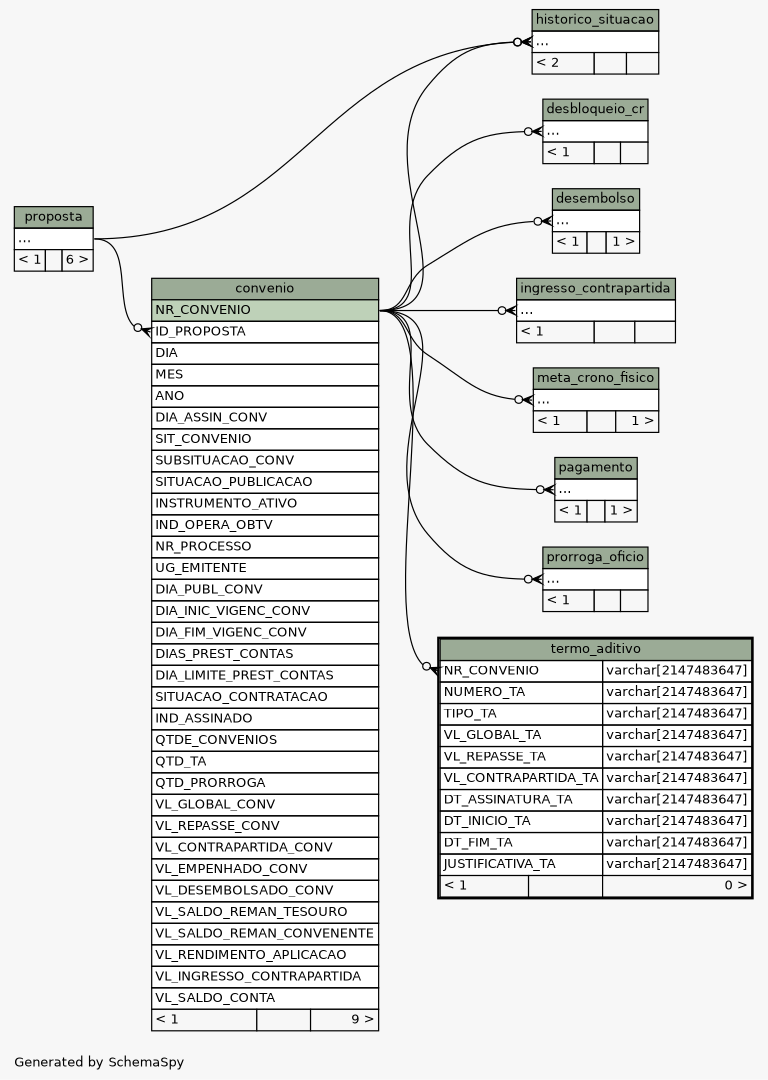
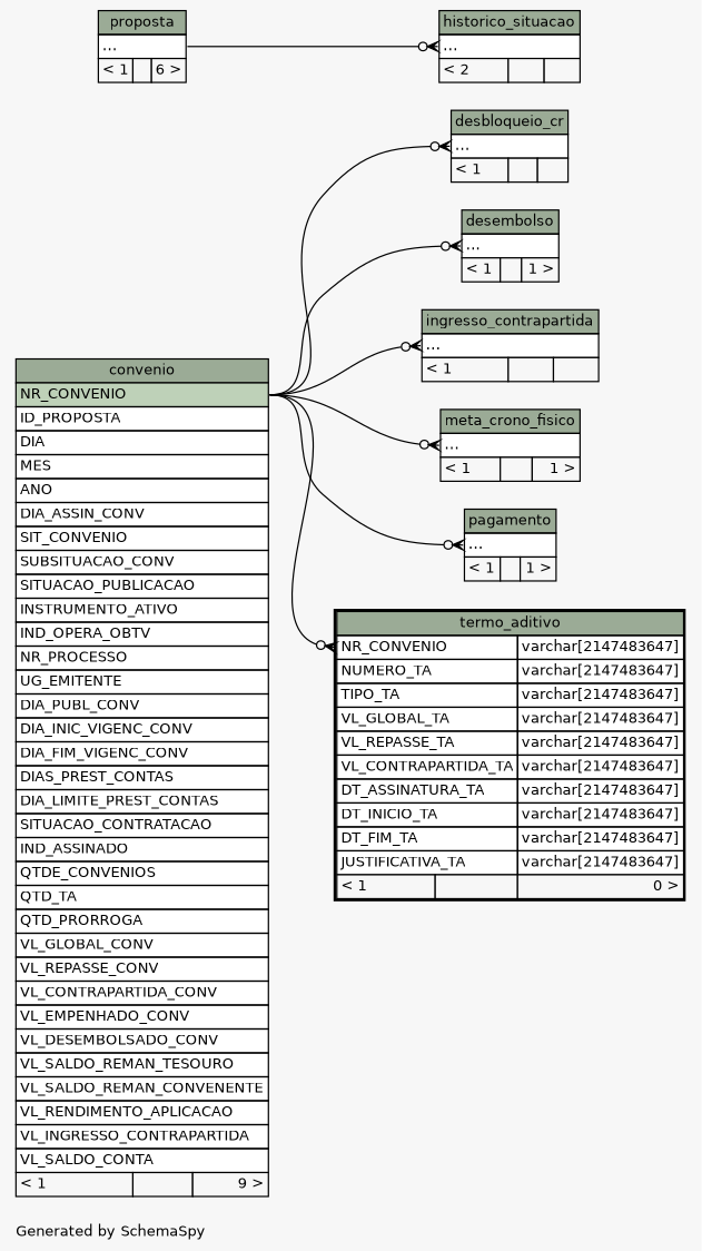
  digraph {
    bgcolor="#f7f7f7"
    fontname=Helvetica
    fontsize=11
    label="\nGenerated by SchemaSpy"
    labeljust=l
    nodesep=0.18
    rankdir=RL
    ranksep=0.46
    node [fontname=Helvetica fontsize=11 shape=plaintext]
    edge [arrowhead=none arrowsize=0.8 arrowtail=crowodot dir=back headport="NR_CONVENIO:e" tailport="elipses:w"]
    n1 [label=<     <TABLE BORDER="0" CELLBORDER="1" CELLSPACING="0" BGCOLOR="#ffffff">       <TR><TD COLSPAN="3" BGCOLOR="#9bab96" ALIGN="CENTER">convenio</TD></TR>       <TR><TD PORT="NR_CONVENIO" COLSPAN="3" BGCOLOR="#bed1b8" ALIGN="LEFT">NR_CONVENIO</TD></TR>       <TR><TD PORT="ID_PROPOSTA" COLSPAN="3" ALIGN="LEFT">ID_PROPOSTA</TD></TR>       <TR><TD PORT="DIA" COLSPAN="3" ALIGN="LEFT">DIA</TD></TR>       <TR><TD PORT="MES" COLSPAN="3" ALIGN="LEFT">MES</TD></TR>       <TR><TD PORT="ANO" COLSPAN="3" ALIGN="LEFT">ANO</TD></TR>       <TR><TD PORT="DIA_ASSIN_CONV" COLSPAN="3" ALIGN="LEFT">DIA_ASSIN_CONV</TD></TR>       <TR><TD PORT="SIT_CONVENIO" COLSPAN="3" ALIGN="LEFT">SIT_CONVENIO</TD></TR>       <TR><TD PORT="SUBSITUACAO_CONV" COLSPAN="3" ALIGN="LEFT">SUBSITUACAO_CONV</TD></TR>       <TR><TD PORT="SITUACAO_PUBLICACAO" COLSPAN="3" ALIGN="LEFT">SITUACAO_PUBLICACAO</TD></TR>       <TR><TD PORT="INSTRUMENTO_ATIVO" COLSPAN="3" ALIGN="LEFT">INSTRUMENTO_ATIVO</TD></TR>       <TR><TD PORT="IND_OPERA_OBTV" COLSPAN="3" ALIGN="LEFT">IND_OPERA_OBTV</TD></TR>       <TR><TD PORT="NR_PROCESSO" COLSPAN="3" ALIGN="LEFT">NR_PROCESSO</TD></TR>       <TR><TD PORT="UG_EMITENTE" COLSPAN="3" ALIGN="LEFT">UG_EMITENTE</TD></TR>       <TR><TD PORT="DIA_PUBL_CONV" COLSPAN="3" ALIGN="LEFT">DIA_PUBL_CONV</TD></TR>       <TR><TD PORT="DIA_INIC_VIGENC_CONV" COLSPAN="3" ALIGN="LEFT">DIA_INIC_VIGENC_CONV</TD></TR>       <TR><TD PORT="DIA_FIM_VIGENC_CONV" COLSPAN="3" ALIGN="LEFT">DIA_FIM_VIGENC_CONV</TD></TR>       <TR><TD PORT="DIAS_PREST_CONTAS" COLSPAN="3" ALIGN="LEFT">DIAS_PREST_CONTAS</TD></TR>       <TR><TD PORT="DIA_LIMITE_PREST_CONTAS" COLSPAN="3" ALIGN="LEFT">DIA_LIMITE_PREST_CONTAS</TD></TR>       <TR><TD PORT="SITUACAO_CONTRATACAO" COLSPAN="3" ALIGN="LEFT">SITUACAO_CONTRATACAO</TD></TR>       <TR><TD PORT="IND_ASSINADO" COLSPAN="3" ALIGN="LEFT">IND_ASSINADO</TD></TR>       <TR><TD PORT="QTDE_CONVENIOS" COLSPAN="3" ALIGN="LEFT">QTDE_CONVENIOS</TD></TR>       <TR><TD PORT="QTD_TA" COLSPAN="3" ALIGN="LEFT">QTD_TA</TD></TR>       <TR><TD PORT="QTD_PRORROGA" COLSPAN="3" ALIGN="LEFT">QTD_PRORROGA</TD></TR>       <TR><TD PORT="VL_GLOBAL_CONV" COLSPAN="3" ALIGN="LEFT">VL_GLOBAL_CONV</TD></TR>       <TR><TD PORT="VL_REPASSE_CONV" COLSPAN="3" ALIGN="LEFT">VL_REPASSE_CONV</TD></TR>       <TR><TD PORT="VL_CONTRAPARTIDA_CONV" COLSPAN="3" ALIGN="LEFT">VL_CONTRAPARTIDA_CONV</TD></TR>       <TR><TD PORT="VL_EMPENHADO_CONV" COLSPAN="3" ALIGN="LEFT">VL_EMPENHADO_CONV</TD></TR>       <TR><TD PORT="VL_DESEMBOLSADO_CONV" COLSPAN="3" ALIGN="LEFT">VL_DESEMBOLSADO_CONV</TD></TR>       <TR><TD PORT="VL_SALDO_REMAN_TESOURO" COLSPAN="3" ALIGN="LEFT">VL_SALDO_REMAN_TESOURO</TD></TR>       <TR><TD PORT="VL_SALDO_REMAN_CONVENENTE" COLSPAN="3" ALIGN="LEFT">VL_SALDO_REMAN_CONVENENTE</TD></TR>       <TR><TD PORT="VL_RENDIMENTO_APLICACAO" COLSPAN="3" ALIGN="LEFT">VL_RENDIMENTO_APLICACAO</TD></TR>       <TR><TD PORT="VL_INGRESSO_CONTRAPARTIDA" COLSPAN="3" ALIGN="LEFT">VL_INGRESSO_CONTRAPARTIDA</TD></TR>       <TR><TD PORT="VL_SALDO_CONTA" COLSPAN="3" ALIGN="LEFT">VL_SALDO_CONTA</TD></TR>       <TR><TD ALIGN="LEFT" BGCOLOR="#f7f7f7">&lt; 1</TD><TD ALIGN="RIGHT" BGCOLOR="#f7f7f7">  </TD><TD ALIGN="RIGHT" BGCOLOR="#f7f7f7">9 &gt;</TD></TR>     </TABLE>>]
    n2 [label=<     <TABLE BORDER="0" CELLBORDER="1" CELLSPACING="0" BGCOLOR="#ffffff">       <TR><TD COLSPAN="3" BGCOLOR="#9bab96" ALIGN="CENTER">proposta</TD></TR>       <TR><TD PORT="elipses" COLSPAN="3" ALIGN="LEFT">...</TD></TR>       <TR><TD ALIGN="LEFT" BGCOLOR="#f7f7f7">&lt; 1</TD><TD ALIGN="RIGHT" BGCOLOR="#f7f7f7">  </TD><TD ALIGN="RIGHT" BGCOLOR="#f7f7f7">6 &gt;</TD></TR>     </TABLE>>]
    n3 [label=<     <TABLE BORDER="0" CELLBORDER="1" CELLSPACING="0" BGCOLOR="#ffffff">       <TR><TD COLSPAN="3" BGCOLOR="#9bab96" ALIGN="CENTER">desbloqueio_cr</TD></TR>       <TR><TD PORT="elipses" COLSPAN="3" ALIGN="LEFT">...</TD></TR>       <TR><TD ALIGN="LEFT" BGCOLOR="#f7f7f7">&lt; 1</TD><TD ALIGN="RIGHT" BGCOLOR="#f7f7f7">  </TD><TD ALIGN="RIGHT" BGCOLOR="#f7f7f7">  </TD></TR>     </TABLE>>]
    n4 [label=<     <TABLE BORDER="0" CELLBORDER="1" CELLSPACING="0" BGCOLOR="#ffffff">       <TR><TD COLSPAN="3" BGCOLOR="#9bab96" ALIGN="CENTER">desembolso</TD></TR>       <TR><TD PORT="elipses" COLSPAN="3" ALIGN="LEFT">...</TD></TR>       <TR><TD ALIGN="LEFT" BGCOLOR="#f7f7f7">&lt; 1</TD><TD ALIGN="RIGHT" BGCOLOR="#f7f7f7">  </TD><TD ALIGN="RIGHT" BGCOLOR="#f7f7f7">1 &gt;</TD></TR>     </TABLE>>]
    n5 [label=<     <TABLE BORDER="0" CELLBORDER="1" CELLSPACING="0" BGCOLOR="#ffffff">       <TR><TD COLSPAN="3" BGCOLOR="#9bab96" ALIGN="CENTER">historico_situacao</TD></TR>       <TR><TD PORT="elipses" COLSPAN="3" ALIGN="LEFT">...</TD></TR>       <TR><TD ALIGN="LEFT" BGCOLOR="#f7f7f7">&lt; 2</TD><TD ALIGN="RIGHT" BGCOLOR="#f7f7f7">  </TD><TD ALIGN="RIGHT" BGCOLOR="#f7f7f7">  </TD></TR>     </TABLE>>]
    n6 [label=<     <TABLE BORDER="0" CELLBORDER="1" CELLSPACING="0" BGCOLOR="#ffffff">       <TR><TD COLSPAN="3" BGCOLOR="#9bab96" ALIGN="CENTER">ingresso_contrapartida</TD></TR>       <TR><TD PORT="elipses" COLSPAN="3" ALIGN="LEFT">...</TD></TR>       <TR><TD ALIGN="LEFT" BGCOLOR="#f7f7f7">&lt; 1</TD><TD ALIGN="RIGHT" BGCOLOR="#f7f7f7">  </TD><TD ALIGN="RIGHT" BGCOLOR="#f7f7f7">  </TD></TR>     </TABLE>>]
    n7 [label=<     <TABLE BORDER="0" CELLBORDER="1" CELLSPACING="0" BGCOLOR="#ffffff">       <TR><TD COLSPAN="3" BGCOLOR="#9bab96" ALIGN="CENTER">meta_crono_fisico</TD></TR>       <TR><TD PORT="elipses" COLSPAN="3" ALIGN="LEFT">...</TD></TR>       <TR><TD ALIGN="LEFT" BGCOLOR="#f7f7f7">&lt; 1</TD><TD ALIGN="RIGHT" BGCOLOR="#f7f7f7">  </TD><TD ALIGN="RIGHT" BGCOLOR="#f7f7f7">1 &gt;</TD></TR>     </TABLE>>]
    n8 [label=<     <TABLE BORDER="0" CELLBORDER="1" CELLSPACING="0" BGCOLOR="#ffffff">       <TR><TD COLSPAN="3" BGCOLOR="#9bab96" ALIGN="CENTER">pagamento</TD></TR>       <TR><TD PORT="elipses" COLSPAN="3" ALIGN="LEFT">...</TD></TR>       <TR><TD ALIGN="LEFT" BGCOLOR="#f7f7f7">&lt; 1</TD><TD ALIGN="RIGHT" BGCOLOR="#f7f7f7">  </TD><TD ALIGN="RIGHT" BGCOLOR="#f7f7f7">1 &gt;</TD></TR>     </TABLE>>]
-   n9 [label=<     <TABLE BORDER="0" CELLBORDER="1" CELLSPACING="0" BGCOLOR="#ffffff">       <TR><TD COLSPAN="3" BGCOLOR="#9bab96" ALIGN="CENTER">prorroga_oficio</TD></TR>       <TR><TD PORT="elipses" COLSPAN="3" ALIGN="LEFT">...</TD></TR>       <TR><TD ALIGN="LEFT" BGCOLOR="#f7f7f7">&lt; 1</TD><TD ALIGN="RIGHT" BGCOLOR="#f7f7f7">  </TD><TD ALIGN="RIGHT" BGCOLOR="#f7f7f7">  </TD></TR>     </TABLE>>]
    n10 [label=<     <TABLE BORDER="2" CELLBORDER="1" CELLSPACING="0" BGCOLOR="#ffffff">       <TR><TD COLSPAN="3" BGCOLOR="#9bab96" ALIGN="CENTER">termo_aditivo</TD></TR>       <TR><TD PORT="NR_CONVENIO" COLSPAN="2" ALIGN="LEFT">NR_CONVENIO</TD><TD PORT="NR_CONVENIO.type" ALIGN="LEFT">varchar[2147483647]</TD></TR>       <TR><TD PORT="NUMERO_TA" COLSPAN="2" ALIGN="LEFT">NUMERO_TA</TD><TD PORT="NUMERO_TA.type" ALIGN="LEFT">varchar[2147483647]</TD></TR>       <TR><TD PORT="TIPO_TA" COLSPAN="2" ALIGN="LEFT">TIPO_TA</TD><TD PORT="TIPO_TA.type" ALIGN="LEFT">varchar[2147483647]</TD></TR>       <TR><TD PORT="VL_GLOBAL_TA" COLSPAN="2" ALIGN="LEFT">VL_GLOBAL_TA</TD><TD PORT="VL_GLOBAL_TA.type" ALIGN="LEFT">varchar[2147483647]</TD></TR>       <TR><TD PORT="VL_REPASSE_TA" COLSPAN="2" ALIGN="LEFT">VL_REPASSE_TA</TD><TD PORT="VL_REPASSE_TA.type" ALIGN="LEFT">varchar[2147483647]</TD></TR>       <TR><TD PORT="VL_CONTRAPARTIDA_TA" COLSPAN="2" ALIGN="LEFT">VL_CONTRAPARTIDA_TA</TD><TD PORT="VL_CONTRAPARTIDA_TA.type" ALIGN="LEFT">varchar[2147483647]</TD></TR>       <TR><TD PORT="DT_ASSINATURA_TA" COLSPAN="2" ALIGN="LEFT">DT_ASSINATURA_TA</TD><TD PORT="DT_ASSINATURA_TA.type" ALIGN="LEFT">varchar[2147483647]</TD></TR>       <TR><TD PORT="DT_INICIO_TA" COLSPAN="2" ALIGN="LEFT">DT_INICIO_TA</TD><TD PORT="DT_INICIO_TA.type" ALIGN="LEFT">varchar[2147483647]</TD></TR>       <TR><TD PORT="DT_FIM_TA" COLSPAN="2" ALIGN="LEFT">DT_FIM_TA</TD><TD PORT="DT_FIM_TA.type" ALIGN="LEFT">varchar[2147483647]</TD></TR>       <TR><TD PORT="JUSTIFICATIVA_TA" COLSPAN="2" ALIGN="LEFT">JUSTIFICATIVA_TA</TD><TD PORT="JUSTIFICATIVA_TA.type" ALIGN="LEFT">varchar[2147483647]</TD></TR>       <TR><TD ALIGN="LEFT" BGCOLOR="#f7f7f7">&lt; 1</TD><TD ALIGN="RIGHT" BGCOLOR="#f7f7f7">  </TD><TD ALIGN="RIGHT" BGCOLOR="#f7f7f7">0 &gt;</TD></TR>     </TABLE>>]
-   n1 -> n2 [headport="elipses:e" tailport="ID_PROPOSTA:w"]
    n3 -> n1
    n4 -> n1
-   n5 -> n1
    n5 -> n2 [headport="elipses:e"]
    n6 -> n1
    n7 -> n1
    n8 -> n1
-   n9 -> n1
    n10 -> n1 [tailport="NR_CONVENIO:w"]
  }
